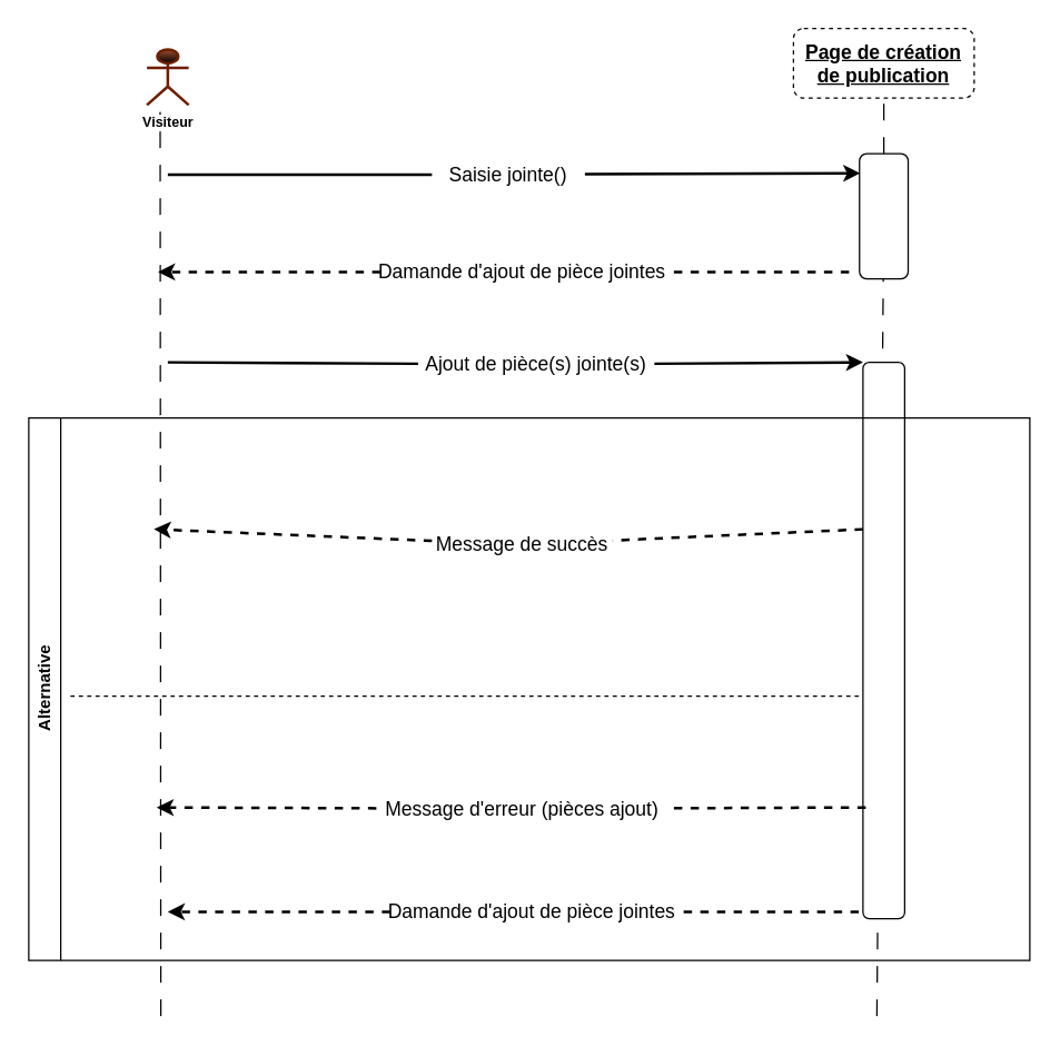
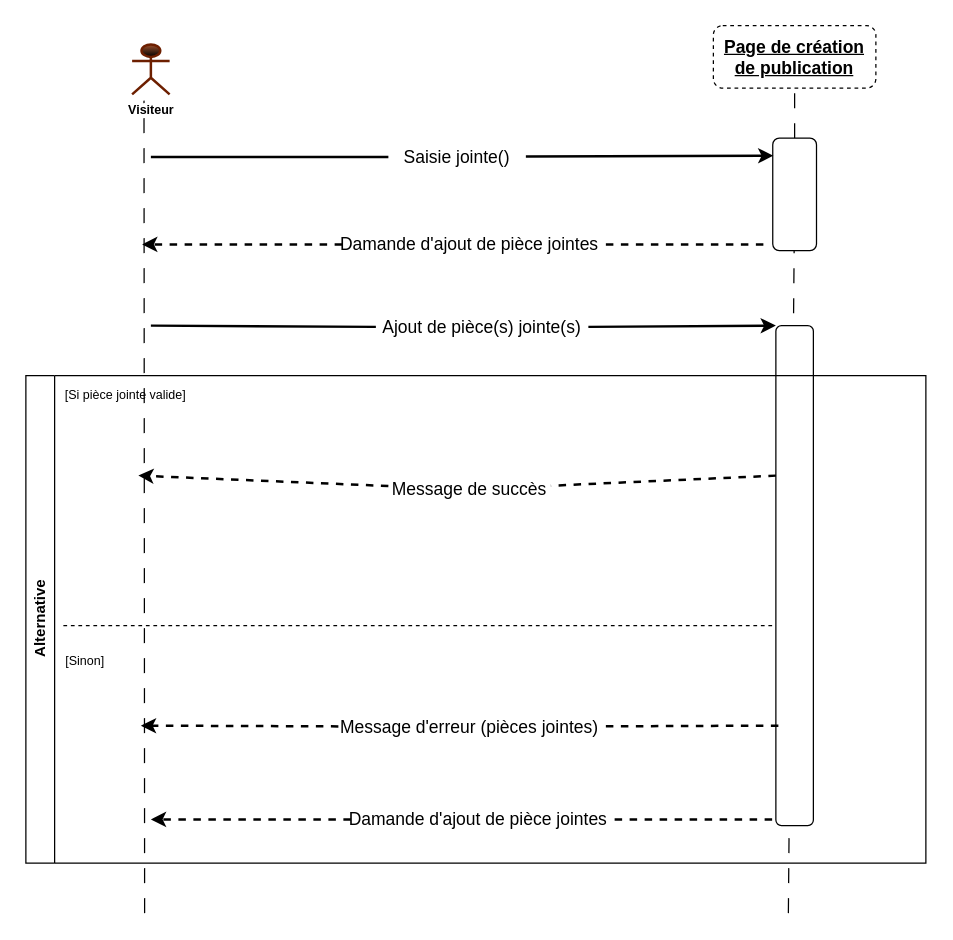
  <mxCell id="0" />
  <mxCell id="1" parent="0" />
  <mxCell id="2" value="Visiteur" style="shape=umlActor;verticalLabelPosition=bottom;verticalAlign=top;html=1;outlineConnect=0;fillColor=#a0522d;strokeColor=#6D1F00;fontSize=10;strokeWidth=2;fontColor=#000000;gradientColor=default;fontStyle=1" parent="1" vertex="1"><mxGeometry x="105" y="35" width="30" height="40" as="geometry" /></mxCell>
  <mxCell id="3" value="Page de création de publication" style="rounded=1;whiteSpace=wrap;html=1;fontSize=14;fontStyle=5;dashed=1;" parent="1" vertex="1"><mxGeometry x="570" y="20" width="130" height="50" as="geometry" /></mxCell>
  <mxCell id="4" value="" style="endArrow=none;dashed=1;html=1;fontSize=14;dashPattern=12 12;strokeWidth=1;" parent="1" edge="1"><mxGeometry width="50" height="50" relative="1" as="geometry"><mxPoint x="115" y="730" as="sourcePoint" /><mxPoint x="114.5" y="80" as="targetPoint" /></mxGeometry></mxCell>
  <mxCell id="5" value="" style="endArrow=none;dashed=1;html=1;fontSize=32;dashPattern=12 12;strokeWidth=1;startArrow=none;" parent="1" source="7" target="3" edge="1"><mxGeometry width="50" height="50" relative="1" as="geometry"><mxPoint x="1500" y="1080" as="sourcePoint" /><mxPoint x="1109" y="190" as="targetPoint" /></mxGeometry></mxCell>
  <mxCell id="6" value="" style="endArrow=none;dashed=1;html=1;fontSize=32;dashPattern=12 12;strokeWidth=1;" parent="1" target="7" edge="1"><mxGeometry width="50" height="50" relative="1" as="geometry"><mxPoint x="630" y="730" as="sourcePoint" /><mxPoint x="1500" y="180" as="targetPoint" /></mxGeometry></mxCell>
  <mxCell id="7" value="" style="rounded=1;whiteSpace=wrap;html=1;fontSize=32;" parent="1" vertex="1"><mxGeometry x="617.5" y="110" width="35" height="90" as="geometry" /></mxCell>
  <mxCell id="8" value="" style="endArrow=classic;html=1;strokeWidth=2;fontSize=32;entryX=0.014;entryY=0.156;entryDx=0;entryDy=0;startArrow=none;entryPerimeter=0;" parent="1" source="10" target="7" edge="1"><mxGeometry width="50" height="50" relative="1" as="geometry"><mxPoint x="140" y="295" as="sourcePoint" /><mxPoint x="1460" y="294.5" as="targetPoint" /></mxGeometry></mxCell>
  <mxCell id="9" value="" style="endArrow=none;html=1;strokeWidth=2;fontSize=32;entryX=0;entryY=0.5;entryDx=0;entryDy=0;" parent="1" target="10" edge="1"><mxGeometry width="50" height="50" relative="1" as="geometry"><mxPoint x="120" y="125" as="sourcePoint" /><mxPoint x="1460" y="294.5" as="targetPoint" /></mxGeometry></mxCell>
  <mxCell id="10" value="Saisie jointe()" style="text;html=1;strokeColor=none;fillColor=none;align=center;verticalAlign=middle;whiteSpace=wrap;rounded=0;fontSize=14;" parent="1" vertex="1"><mxGeometry x="310" y="110" width="110" height="30" as="geometry" /></mxCell>
  <mxCell id="11" value="" style="endArrow=classic;html=1;strokeWidth=2;fontSize=35;exitX=0;exitY=0.5;exitDx=0;exitDy=0;dashed=1;startArrow=none;" parent="1" edge="1"><mxGeometry width="50" height="50" relative="1" as="geometry"><mxPoint x="273" y="195" as="sourcePoint" /><mxPoint x="113" y="195" as="targetPoint" /></mxGeometry></mxCell>
  <mxCell id="12" value="" style="endArrow=none;html=1;strokeWidth=2;fontSize=35;dashed=1;" parent="1" target="13" edge="1"><mxGeometry width="50" height="50" relative="1" as="geometry"><mxPoint x="610" y="195" as="sourcePoint" /><mxPoint x="140" y="420" as="targetPoint" /></mxGeometry></mxCell>
  <mxCell id="13" value="Damande d'ajout de pièce jointes" style="text;html=1;strokeColor=none;fillColor=none;align=center;verticalAlign=middle;whiteSpace=wrap;rounded=0;fontSize=14;" parent="1" vertex="1"><mxGeometry x="270" y="180" width="210" height="30" as="geometry" /></mxCell>
  <mxCell id="14" value="" style="rounded=1;whiteSpace=wrap;html=1;fontSize=32;" parent="1" vertex="1"><mxGeometry x="620" y="260" width="30" height="400" as="geometry" /></mxCell>
  <mxCell id="15" value="" style="endArrow=classic;html=1;strokeWidth=2;fontSize=35;entryX=0;entryY=0;entryDx=0;entryDy=0;startArrow=none;exitX=1;exitY=0.5;exitDx=0;exitDy=0;" parent="1" source="17" target="14" edge="1"><mxGeometry width="50" height="50" relative="1" as="geometry"><mxPoint x="140" y="500" as="sourcePoint" /><mxPoint x="1120" y="550" as="targetPoint" /></mxGeometry></mxCell>
  <mxCell id="16" value="" style="endArrow=none;html=1;strokeWidth=2;fontSize=35;entryX=0;entryY=0.5;entryDx=0;entryDy=0;" parent="1" target="17" edge="1"><mxGeometry width="50" height="50" relative="1" as="geometry"><mxPoint x="120" y="260" as="sourcePoint" /><mxPoint x="1460" y="500" as="targetPoint" /></mxGeometry></mxCell>
  <mxCell id="17" value="Ajout de pièce(s) jointe(s)" style="text;html=1;strokeColor=none;fillColor=none;align=center;verticalAlign=middle;whiteSpace=wrap;rounded=0;fontSize=14;" parent="1" vertex="1"><mxGeometry x="300" y="246" width="170" height="30" as="geometry" /></mxCell>
  <mxCell id="18" value="Alternative" style="swimlane;horizontal=0;whiteSpace=wrap;html=1;" parent="1" vertex="1"><mxGeometry x="20" y="300" width="720" height="390" as="geometry" /></mxCell>
+ <mxCell id="19" value="&lt;font style=&quot;font-size: 10px;&quot;&gt;[Si pièce jointe valide]&lt;/font&gt;" style="text;html=1;strokeColor=none;fillColor=none;align=center;verticalAlign=middle;whiteSpace=wrap;rounded=0;" parent="18" vertex="1"><mxGeometry x="30" width="100" height="30" as="geometry" /></mxCell>
+ <mxCell id="20" value="&lt;font style=&quot;font-size: 10px;&quot;&gt;[Sinon]&lt;/font&gt;" style="text;html=1;strokeColor=none;fillColor=none;align=left;verticalAlign=middle;whiteSpace=wrap;rounded=0;" parent="18" vertex="1"><mxGeometry x="30" y="213" width="110" height="30" as="geometry" /></mxCell>
  <mxCell id="21" value="" style="endArrow=classic;html=1;strokeWidth=2;fontSize=35;exitX=0;exitY=0.5;exitDx=0;exitDy=0;dashed=1;startArrow=none;" parent="18" edge="1"><mxGeometry width="50" height="50" relative="1" as="geometry"><mxPoint x="260" y="355" as="sourcePoint" /><mxPoint x="100" y="355" as="targetPoint" /></mxGeometry></mxCell>
  <mxCell id="22" value="Damande d'ajout de pièce jointes" style="text;html=1;strokeColor=none;fillColor=none;align=center;verticalAlign=middle;whiteSpace=wrap;rounded=0;fontSize=14;" parent="18" vertex="1"><mxGeometry x="257" y="340" width="210" height="30" as="geometry" /></mxCell>
  <mxCell id="23" value="" style="endArrow=none;html=1;strokeWidth=2;fontSize=35;dashed=1;" parent="18" target="22" edge="1"><mxGeometry width="50" height="50" relative="1" as="geometry"><mxPoint x="597" y="355" as="sourcePoint" /><mxPoint x="127" y="580" as="targetPoint" /></mxGeometry></mxCell>
  <mxCell id="24" value="" style="endArrow=classic;html=1;fontSize=10;dashed=1;strokeWidth=2;startArrow=none;" parent="1" source="26" edge="1"><mxGeometry width="50" height="50" relative="1" as="geometry"><mxPoint x="620" y="380" as="sourcePoint" /><mxPoint x="110" y="380" as="targetPoint" /></mxGeometry></mxCell>
  <mxCell id="25" value="" style="endArrow=none;html=1;fontSize=10;dashed=1;strokeWidth=2;" parent="1" target="26" edge="1"><mxGeometry width="50" height="50" relative="1" as="geometry"><mxPoint x="620" y="380" as="sourcePoint" /><mxPoint x="110" y="380" as="targetPoint" /></mxGeometry></mxCell>
  <mxCell id="26" value="Message de succès" style="text;html=1;strokeColor=none;fillColor=none;align=center;verticalAlign=middle;whiteSpace=wrap;rounded=0;fontSize=14;" parent="1" vertex="1"><mxGeometry x="310" y="376" width="130" height="30" as="geometry" /></mxCell>
  <mxCell id="27" value="" style="endArrow=none;dashed=1;html=1;strokeWidth=1;fontSize=14;" parent="1" edge="1"><mxGeometry width="50" height="50" relative="1" as="geometry"><mxPoint x="50" y="500" as="sourcePoint" /><mxPoint x="620" y="500" as="targetPoint" /></mxGeometry></mxCell>
  <mxCell id="28" value="" style="endArrow=classic;html=1;fontSize=10;dashed=1;strokeWidth=2;startArrow=none;" parent="1" source="29" edge="1"><mxGeometry width="50" height="50" relative="1" as="geometry"><mxPoint x="622" y="580" as="sourcePoint" /><mxPoint x="112" y="580" as="targetPoint" /></mxGeometry></mxCell>
- <mxCell id="29" value="Message d'erreur (pièces ajout)" style="text;html=1;strokeColor=none;fillColor=none;align=center;verticalAlign=middle;whiteSpace=wrap;rounded=0;fontSize=14;" parent="1" vertex="1"><mxGeometry x="270" y="566" width="210" height="30" as="geometry" /></mxCell>
+ <mxCell id="29" value="Message d'erreur (pièces jointes)" style="text;html=1;strokeColor=none;fillColor=none;align=center;verticalAlign=middle;whiteSpace=wrap;rounded=0;fontSize=14;" parent="1" vertex="1"><mxGeometry x="270" y="566" width="210" height="30" as="geometry" /></mxCell>
  <mxCell id="30" value="" style="endArrow=none;html=1;fontSize=10;dashed=1;strokeWidth=2;" parent="1" target="29" edge="1"><mxGeometry width="50" height="50" relative="1" as="geometry"><mxPoint x="622" y="580" as="sourcePoint" /><mxPoint x="112" y="580" as="targetPoint" /></mxGeometry></mxCell>
